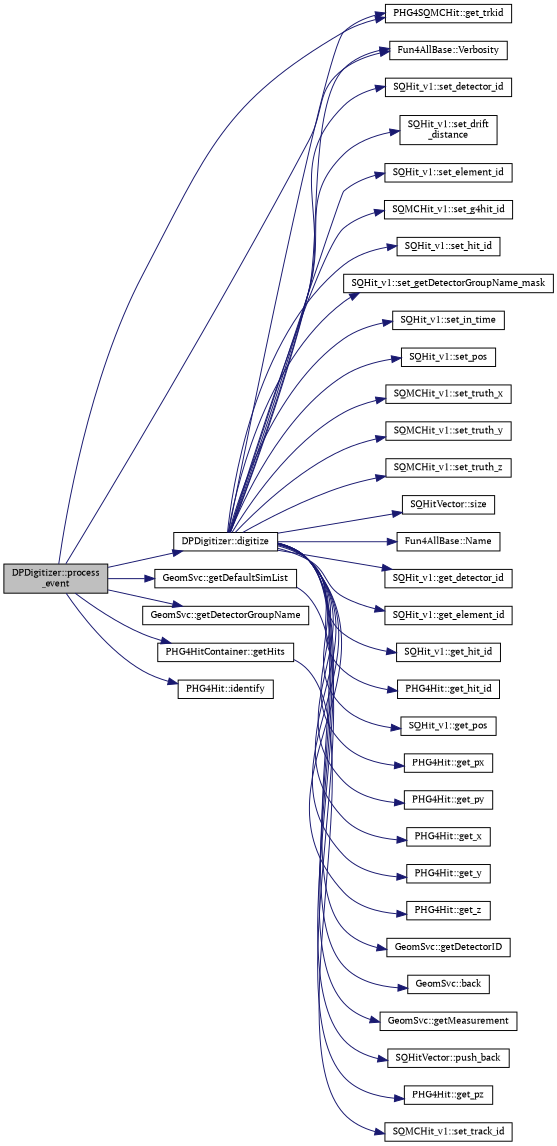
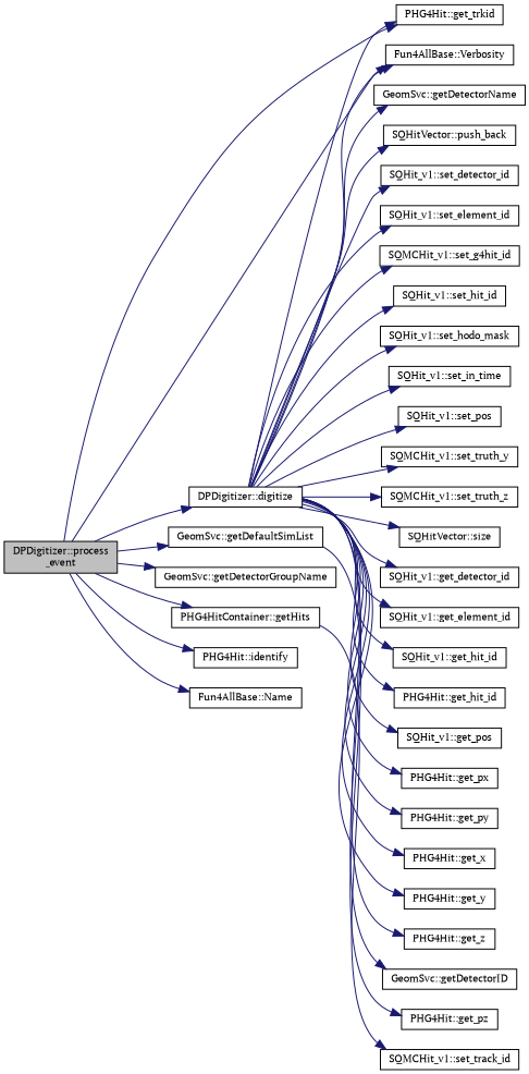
  digraph {
    fontname="PT Serif"
    rankdir=LR
    node [color=black fontname="PT Serif" fontsize=10 shape=record]
    edge [color=midnightblue fontname="PT Serif" fontsize=10 labelfontname=FreeSans labelfontsize=10 style=solid]
    n1 [fillcolor=grey75 fontcolor=black height=0.2 label="DPDigitizer::process\l_event" style=filled width=0.4]
    n2 [height=0.2 label="DPDigitizer::digitize" width=0.4]
-   n3 [height=0.2 label="PHG4SQMCHit::get_trkid" width=0.4]
+   n3 [height=0.2 label="PHG4Hit::get_trkid" width=0.4]
    n4 [height=0.2 label="Fun4AllBase::Verbosity" width=0.4]
    n5 [height=0.2 label="GeomSvc::getDefaultSimList" width=0.4]
    n6 [height=0.2 label="GeomSvc::getDetectorGroupName" width=0.4]
    n7 [height=0.2 label="PHG4HitContainer::getHits" width=0.4]
    n8 [height=0.2 label="PHG4Hit::identify" width=0.4]
    n9 [height=0.2 label="Fun4AllBase::Name" width=0.4]
    n10 [height=0.2 label="SQHit_v1::get_detector_id" width=0.4]
    n11 [height=0.2 label="SQHit_v1::get_element_id" width=0.4]
    n12 [height=0.2 label="SQHit_v1::get_hit_id" width=0.4]
    n13 [height=0.2 label="PHG4Hit::get_hit_id" width=0.4]
    n14 [height=0.2 label="SQHit_v1::get_pos" width=0.4]
    n15 [height=0.2 label="PHG4Hit::get_px" width=0.4]
    n16 [height=0.2 label="PHG4Hit::get_py" width=0.4]
    n17 [height=0.2 label="PHG4Hit::get_x" width=0.4]
    n18 [height=0.2 label="PHG4Hit::get_y" width=0.4]
    n19 [height=0.2 label="PHG4Hit::get_z" width=0.4]
    n20 [height=0.2 label="GeomSvc::getDetectorID" width=0.4]
-   n21 [height=0.2 label="GeomSvc::back" width=0.4]
-   n22 [height=0.2 label="GeomSvc::getMeasurement" width=0.4]
+   n21 [height=0.2 label="GeomSvc::getDetectorName" width=0.4]
    n23 [height=0.2 label="SQHitVector::push_back" width=0.4]
    n24 [height=0.2 label="SQHit_v1::set_detector_id" width=0.4]
-   n25 [height=0.2 label="SQHit_v1::set_drift\l_distance" width=0.4]
    n26 [height=0.2 label="SQHit_v1::set_element_id" width=0.4]
    n27 [height=0.2 label="SQMCHit_v1::set_g4hit_id" width=0.4]
    n28 [height=0.2 label="SQHit_v1::set_hit_id" width=0.4]
-   n29 [height=0.2 label="SQHit_v1::set_getDetectorGroupName_mask" width=0.4]
+   n29 [height=0.2 label="SQHit_v1::set_hodo_mask" width=0.4]
    n30 [height=0.2 label="SQHit_v1::set_in_time" width=0.4]
    n31 [height=0.2 label="SQHit_v1::set_pos" width=0.4]
-   n32 [height=0.2 label="SQMCHit_v1::set_truth_x" width=0.4]
    n33 [height=0.2 label="SQMCHit_v1::set_truth_y" width=0.4]
    n34 [height=0.2 label="SQMCHit_v1::set_truth_z" width=0.4]
    n35 [height=0.2 label="SQHitVector::size" width=0.4]
    n36 [height=0.2 label="PHG4Hit::get_pz" width=0.4]
    n37 [height=0.2 label="SQMCHit_v1::set_track_id" width=0.4]
    n1 -> n2
    n1 -> n3
    n1 -> n4
    n1 -> n5
    n1 -> n6
    n1 -> n7
    n1 -> n8
-   n2 -> n9
+   n1 -> n9
    n2 -> n3
    n2 -> n4
    n2 -> n10
    n2 -> n11
    n2 -> n12
    n2 -> n13
    n2 -> n14
    n2 -> n15
    n2 -> n16
    n2 -> n17
    n2 -> n18
    n2 -> n19
    n2 -> n20
    n2 -> n21
-   n2 -> n22
    n2 -> n23
    n2 -> n24
-   n2 -> n25
    n2 -> n26
    n2 -> n27
    n2 -> n28
    n2 -> n29
    n2 -> n30
    n2 -> n31
-   n2 -> n32
    n2 -> n33
    n2 -> n34
    n2 -> n35
    n5 -> n36
    n7 -> n37
  }
